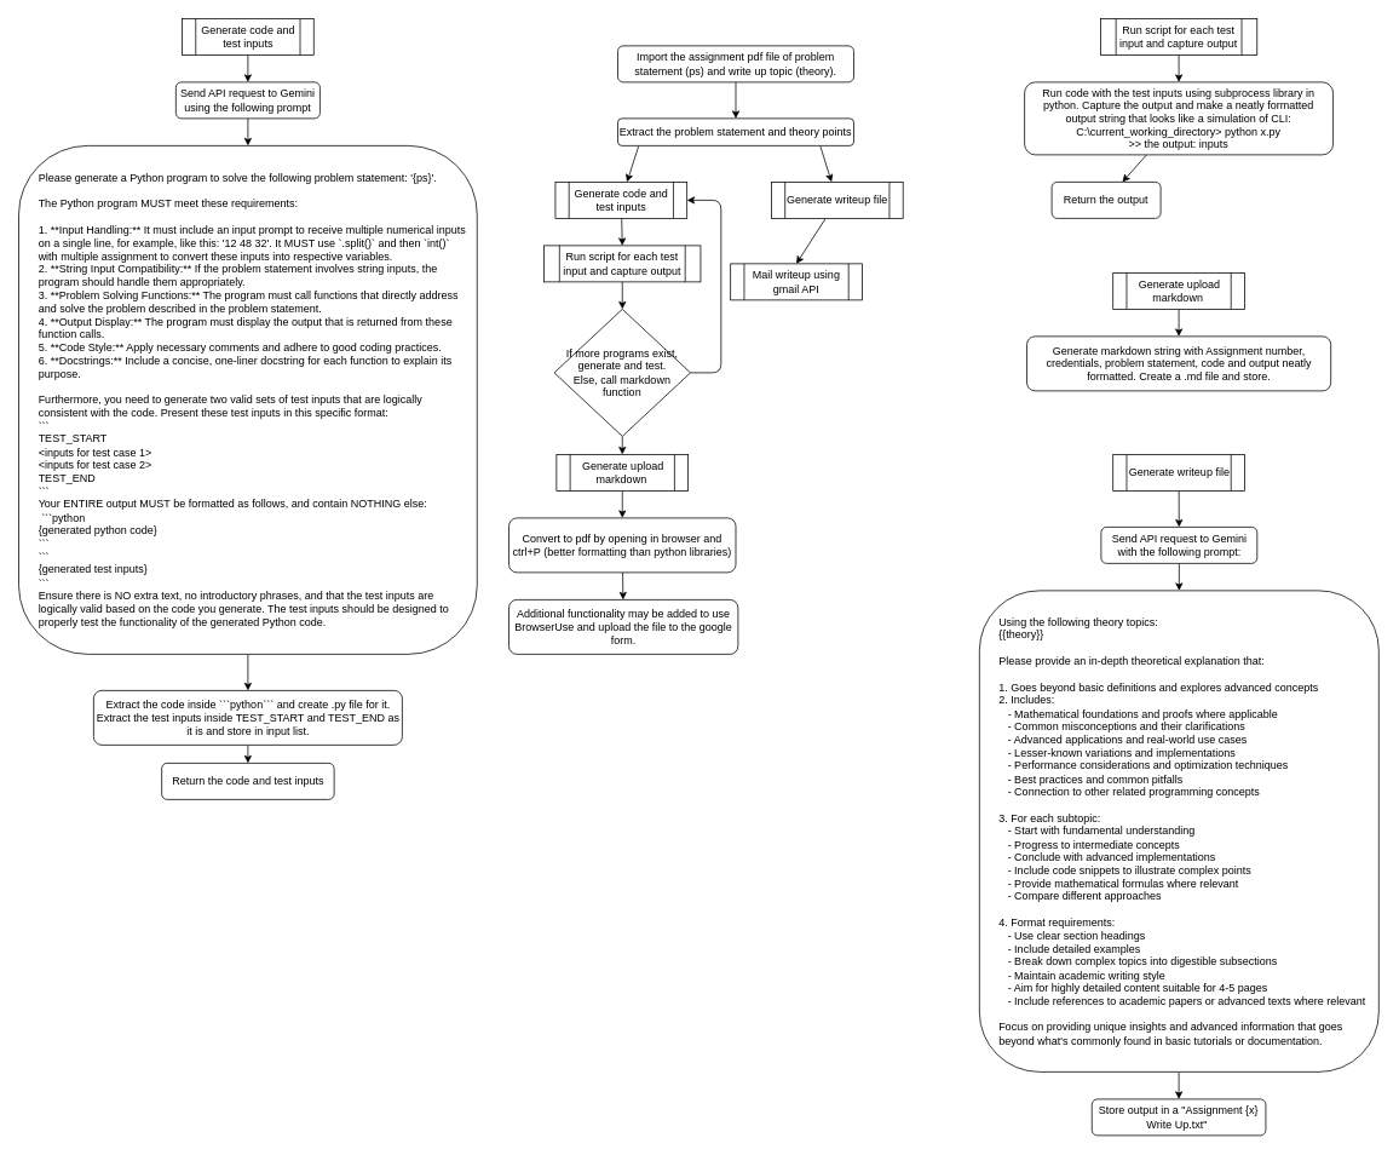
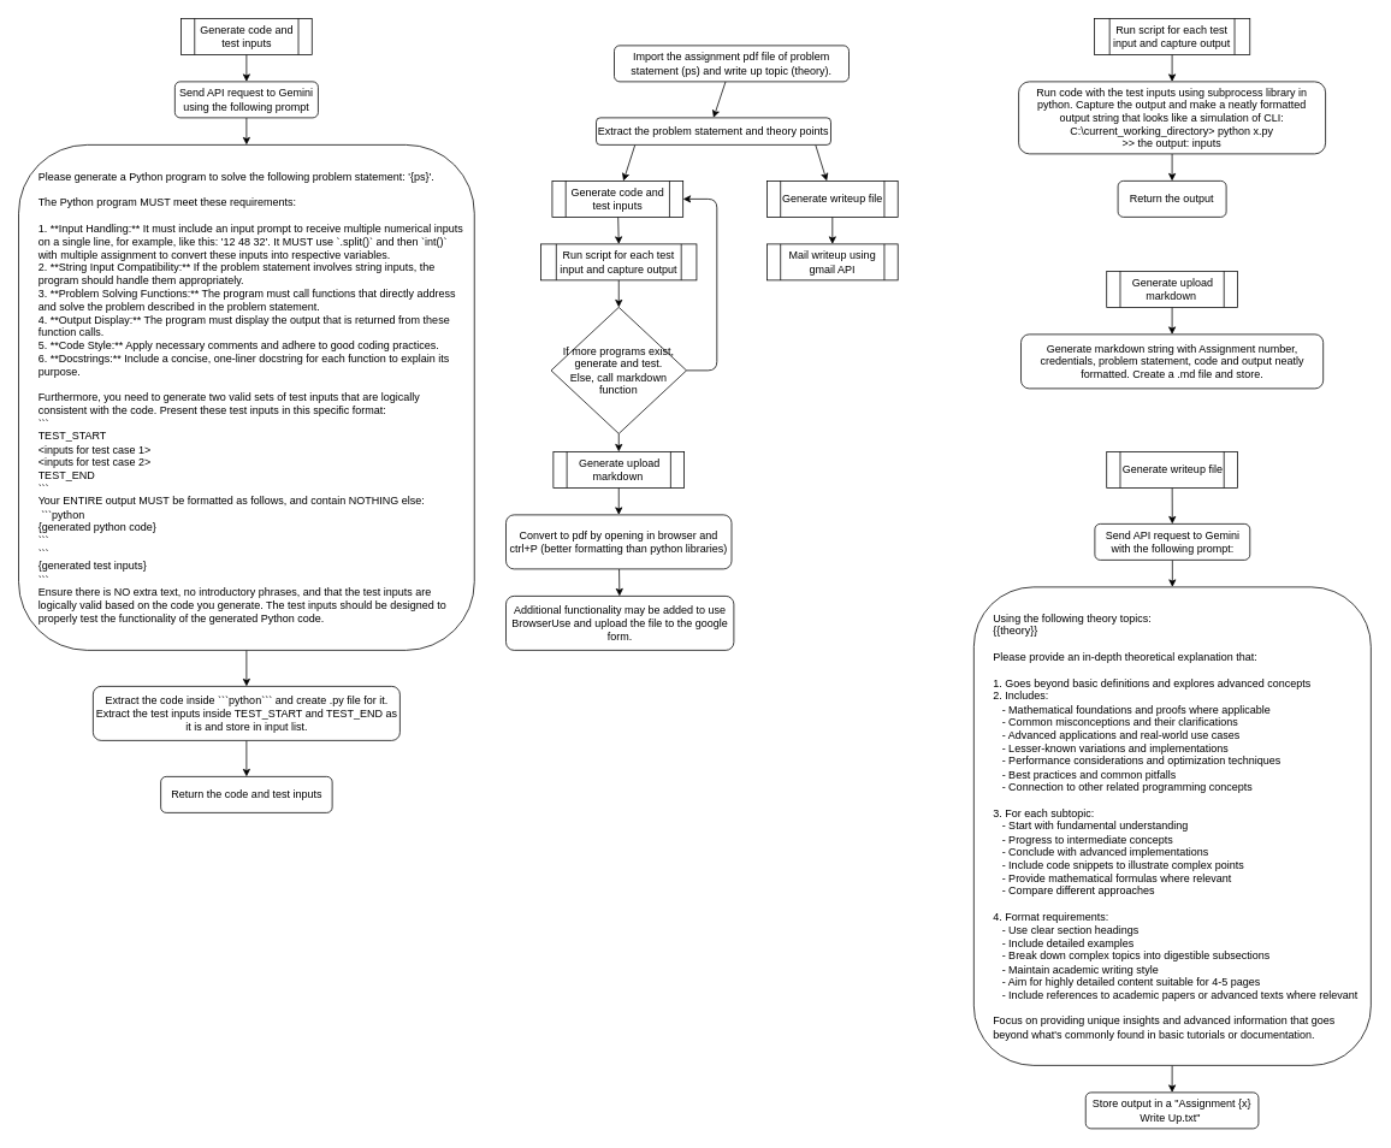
  <mxCell id="0" />
  <mxCell id="1" parent="0" />
  <mxCell id="2" value="" style="edgeStyle=none;html=1;" parent="1" source="4" target="14" edge="1"><mxGeometry relative="1" as="geometry"><Array as="points"><mxPoint x="703" y="160" /></Array></mxGeometry></mxCell>
  <mxCell id="3" value="" style="edgeStyle=none;html=1;" parent="1" source="4" target="16" edge="1"><mxGeometry relative="1" as="geometry"><Array as="points"><mxPoint x="903" y="160" /></Array></mxGeometry></mxCell>
- <mxCell id="4" value="Extract the problem statement and theory points" style="rounded=1;whiteSpace=wrap;html=1;fontSize=12;glass=0;strokeWidth=1;shadow=0;" parent="1" vertex="1"><mxGeometry x="680" y="130" width="260" height="30" as="geometry" /></mxCell>
+ <mxCell id="4" value="Extract the problem statement and theory points" style="rounded=1;whiteSpace=wrap;html=1;fontSize=12;glass=0;strokeWidth=1;shadow=0;" parent="1" vertex="1"><mxGeometry x="660" y="130" width="260" height="30" as="geometry" /></mxCell>
  <mxCell id="5" value="" style="edgeStyle=none;html=1;" parent="1" source="6" target="30" edge="1"><mxGeometry relative="1" as="geometry" /></mxCell>
  <mxCell id="6" value="Extract the code inside ```python``` and create .py file for it. Extract the test inputs inside TEST_START and TEST_END as it is and store in input list." style="rounded=1;whiteSpace=wrap;html=1;" parent="1" vertex="1"><mxGeometry x="102.51" y="760" width="340" height="60" as="geometry" /></mxCell>
  <mxCell id="7" value="" style="edgeStyle=none;html=1;" parent="1" source="8" target="33" edge="1"><mxGeometry relative="1" as="geometry" /></mxCell>
  <mxCell id="8" value="&lt;span style=&quot;background-color: transparent;&quot;&gt;Run code with the test inputs using subprocess library in python.&amp;nbsp;&lt;/span&gt;&lt;span style=&quot;background-color: transparent;&quot;&gt;Capture the output and make a neatly formatted output string that looks like&amp;nbsp;&lt;/span&gt;&lt;span style=&quot;background-color: transparent;&quot;&gt;a simulation of CLI:&lt;/span&gt;&lt;div&gt;&lt;div&gt;&lt;span style=&quot;background-color: transparent;&quot;&gt;C:\current_working_directory&amp;gt; python x.py&lt;/span&gt;&lt;div&gt;&amp;gt;&amp;gt; the output: inputs&lt;/div&gt;&lt;/div&gt;&lt;/div&gt;" style="rounded=1;whiteSpace=wrap;html=1;spacingLeft=5;spacingRight=5;" parent="1" vertex="1"><mxGeometry x="1128.13" y="90" width="339.99" height="80" as="geometry" /></mxCell>
  <mxCell id="9" value="Generate markdown string with Assignment number, credentials, problem statement, code and output neatly formatted. Create a .md file and store." style="rounded=1;whiteSpace=wrap;html=1;" parent="1" vertex="1"><mxGeometry x="1130.7" y="370" width="334.87" height="60" as="geometry" /></mxCell>
  <mxCell id="10" value="Additional functionality may be added to use BrowserUse and upload the file to the google form." style="rounded=1;whiteSpace=wrap;html=1;" parent="1" vertex="1"><mxGeometry x="560" y="660" width="252.5" height="60" as="geometry" /></mxCell>
  <mxCell id="11" value="" style="edgeStyle=none;html=1;" parent="1" source="12" target="43" edge="1"><mxGeometry relative="1" as="geometry" /></mxCell>
  <mxCell id="12" value="&lt;div&gt;Using the following theory topics:&lt;/div&gt;&lt;div&gt;{{theory}}&lt;/div&gt;&lt;div&gt;&lt;br&gt;&lt;/div&gt;&lt;div&gt;Please provide an in-depth theoretical explanation that:&lt;/div&gt;&lt;div&gt;&lt;br&gt;&lt;/div&gt;&lt;div&gt;1. Goes beyond basic definitions and explores advanced concepts&lt;/div&gt;&lt;div&gt;2. Includes:&lt;/div&gt;&lt;div&gt;&amp;nbsp; &amp;nbsp;- Mathematical foundations and proofs where applicable&lt;/div&gt;&lt;div&gt;&amp;nbsp; &amp;nbsp;- Common misconceptions and their clarifications&lt;/div&gt;&lt;div&gt;&amp;nbsp; &amp;nbsp;- Advanced applications and real-world use cases&lt;/div&gt;&lt;div&gt;&amp;nbsp; &amp;nbsp;- Lesser-known variations and implementations&lt;/div&gt;&lt;div&gt;&amp;nbsp; &amp;nbsp;- Performance considerations and optimization techniques&lt;/div&gt;&lt;div&gt;&amp;nbsp; &amp;nbsp;- Best practices and common pitfalls&lt;/div&gt;&lt;div&gt;&amp;nbsp; &amp;nbsp;- Connection to other related programming concepts&lt;/div&gt;&lt;div&gt;&lt;br&gt;&lt;/div&gt;&lt;div&gt;3. For each subtopic:&lt;/div&gt;&lt;div&gt;&amp;nbsp; &amp;nbsp;- Start with fundamental understanding&lt;/div&gt;&lt;div&gt;&amp;nbsp; &amp;nbsp;- Progress to intermediate concepts&lt;/div&gt;&lt;div&gt;&amp;nbsp; &amp;nbsp;- Conclude with advanced implementations&lt;/div&gt;&lt;div&gt;&amp;nbsp; &amp;nbsp;- Include code snippets to illustrate complex points&lt;/div&gt;&lt;div&gt;&amp;nbsp; &amp;nbsp;- Provide mathematical formulas where relevant&lt;/div&gt;&lt;div&gt;&amp;nbsp; &amp;nbsp;- Compare different approaches&lt;/div&gt;&lt;div&gt;&lt;br&gt;&lt;/div&gt;&lt;div&gt;4. Format requirements:&lt;/div&gt;&lt;div&gt;&amp;nbsp; &amp;nbsp;- Use clear section headings&lt;/div&gt;&lt;div&gt;&amp;nbsp; &amp;nbsp;- Include detailed examples&lt;/div&gt;&lt;div&gt;&amp;nbsp; &amp;nbsp;- Break down complex topics into digestible subsections&lt;/div&gt;&lt;div&gt;&amp;nbsp; &amp;nbsp;- Maintain academic writing style&lt;/div&gt;&lt;div&gt;&amp;nbsp; &amp;nbsp;- Aim for highly detailed content suitable for 4-5 pages&lt;/div&gt;&lt;div&gt;&amp;nbsp; &amp;nbsp;- Include references to academic papers or advanced texts where relevant&lt;/div&gt;&lt;div&gt;&lt;br&gt;&lt;/div&gt;&lt;div&gt;Focus on providing unique insights and advanced information that goes beyond what's commonly found in basic tutorials or documentation.&lt;/div&gt;" style="rounded=1;whiteSpace=wrap;html=1;align=left;spacingLeft=20;" parent="1" vertex="1"><mxGeometry x="1078.45" y="650" width="440" height="530" as="geometry" /></mxCell>
  <mxCell id="13" value="" style="edgeStyle=none;html=1;entryX=0.5;entryY=0;entryDx=0;entryDy=0;" parent="1" source="14" target="18" edge="1"><mxGeometry relative="1" as="geometry" /></mxCell>
  <mxCell id="14" value="Generate code and test inputs" style="shape=process;whiteSpace=wrap;html=1;backgroundOutline=1;" parent="1" vertex="1"><mxGeometry x="611.25" y="200" width="145" height="40" as="geometry" /></mxCell>
  <mxCell id="15" value="" style="edgeStyle=none;html=1;entryX=0.5;entryY=0;entryDx=0;entryDy=0;" parent="1" source="16" target="23" edge="1"><mxGeometry relative="1" as="geometry"><mxPoint x="781.75" y="390" as="targetPoint" /></mxGeometry></mxCell>
  <mxCell id="16" value="Generate writeup file" style="shape=process;whiteSpace=wrap;html=1;backgroundOutline=1;" parent="1" vertex="1"><mxGeometry x="849.25" y="200" width="145" height="40" as="geometry" /></mxCell>
  <mxCell id="17" value="" style="edgeStyle=none;html=1;" parent="1" source="18" target="36" edge="1"><mxGeometry relative="1" as="geometry" /></mxCell>
  <mxCell id="18" value="Run script for each test input and capture output" style="shape=process;whiteSpace=wrap;html=1;backgroundOutline=1;" parent="1" vertex="1"><mxGeometry x="598.75" y="270" width="172.5" height="40" as="geometry" /></mxCell>
  <mxCell id="19" value="" style="edgeStyle=none;html=1;" parent="1" source="20" target="22" edge="1"><mxGeometry relative="1" as="geometry" /></mxCell>
  <mxCell id="20" value="Generate upload markdown&amp;nbsp;" style="shape=process;whiteSpace=wrap;html=1;backgroundOutline=1;" parent="1" vertex="1"><mxGeometry x="612.5" y="500" width="145" height="40" as="geometry" /></mxCell>
  <mxCell id="21" value="" style="edgeStyle=none;html=1;" edge="1" parent="1" source="22" target="10"><mxGeometry relative="1" as="geometry" /></mxCell>
  <mxCell id="22" value="Convert to pdf by opening in browser and ctrl+P (better formatting than python libraries)" style="rounded=1;whiteSpace=wrap;html=1;" parent="1" vertex="1"><mxGeometry x="560" y="570" width="250" height="60" as="geometry" /></mxCell>
- <mxCell id="23" value="Mail writeup using gmail API" style="shape=process;whiteSpace=wrap;html=1;backgroundOutline=1;" parent="1" vertex="1"><mxGeometry x="804.25" y="290" width="145" height="40" as="geometry" /></mxCell>
+ <mxCell id="23" value="Mail writeup using gmail API" style="shape=process;whiteSpace=wrap;html=1;backgroundOutline=1;" parent="1" vertex="1"><mxGeometry x="849.25" y="270" width="145" height="40" as="geometry" /></mxCell>
  <mxCell id="24" value="" style="edgeStyle=none;html=1;entryX=0.5;entryY=0;entryDx=0;entryDy=0;" parent="1" source="25" target="27" edge="1"><mxGeometry relative="1" as="geometry" /></mxCell>
  <mxCell id="25" value="Generate code and test inputs" style="shape=process;whiteSpace=wrap;html=1;backgroundOutline=1;" parent="1" vertex="1"><mxGeometry x="200" y="20" width="145" height="40" as="geometry" /></mxCell>
  <mxCell id="26" value="" style="edgeStyle=none;html=1;" parent="1" source="27" target="29" edge="1"><mxGeometry relative="1" as="geometry" /></mxCell>
  <mxCell id="27" value="Send API request to Gemini using the following prompt" style="rounded=1;whiteSpace=wrap;html=1;" parent="1" vertex="1"><mxGeometry x="193.13" y="90" width="158.75" height="40" as="geometry" /></mxCell>
  <mxCell id="28" value="" style="edgeStyle=none;html=1;" parent="1" source="29" target="6" edge="1"><mxGeometry relative="1" as="geometry" /></mxCell>
  <mxCell id="29" value="Please generate a Python program to solve the following problem statement: '{ps}'.&lt;br&gt;&lt;br&gt;The Python program MUST meet these requirements:&lt;br&gt;&lt;br&gt;1.  **Input Handling:**  It must include an input prompt to receive multiple numerical inputs on a single line, for example, like this: '12 48 32'.  It MUST use `.split()` and then `int()` with multiple assignment to convert these inputs into respective variables.&lt;br&gt;2.  **String Input Compatibility:** If the problem statement involves string inputs, the program should handle them appropriately.&lt;br&gt;3.  **Problem Solving Functions:**  The program must call functions that directly address and solve the problem described in the problem statement.&lt;br&gt;4.  **Output Display:**  The program must display the output that is returned from these function calls.&lt;br&gt;5.  **Code Style:**  Apply necessary comments and adhere to good coding practices.&lt;br&gt;6.  **Docstrings:** Include a concise, one-liner docstring for each function to explain its purpose.&lt;br&gt;&lt;br&gt;Furthermore, you need to generate two valid sets of test inputs that are logically consistent with the code. Present these test inputs in this specific format:&lt;div&gt;```&lt;/div&gt;&lt;div&gt;TEST_START&amp;nbsp;&lt;/div&gt;&lt;div&gt;&amp;lt;inputs for test case 1&amp;gt;&amp;nbsp;&lt;/div&gt;&lt;div&gt;&amp;lt;inputs for test case 2&amp;gt;&amp;nbsp;&lt;/div&gt;&lt;div&gt;TEST_END&lt;br&gt;&lt;/div&gt;&lt;div&gt;```&lt;/div&gt;&lt;div&gt;Your ENTIRE output MUST be formatted as follows, and contain NOTHING else:&amp;nbsp;&lt;/div&gt;&lt;div&gt;&amp;nbsp;```python&amp;nbsp;&lt;/div&gt;&lt;div&gt;{generated python code}&amp;nbsp;&lt;/div&gt;&lt;div&gt;```&lt;br&gt;&lt;/div&gt;&lt;div&gt;```&lt;/div&gt;&lt;div&gt;{generated test inputs}&lt;/div&gt;&lt;div&gt;```&lt;/div&gt;&lt;div&gt;Ensure there is NO extra text, no introductory phrases, and that the test inputs are logically valid based on the code you generate.  The test inputs should be designed to properly test the functionality of the generated Python code.&lt;br&gt;&lt;/div&gt;" style="rounded=1;whiteSpace=wrap;html=1;align=left;spacingLeft=20;spacing=2;spacingRight=10;" parent="1" vertex="1"><mxGeometry x="20" y="160" width="505" height="560" as="geometry" /></mxCell>
- <mxCell id="30" value="Return the code and test inputs" style="rounded=1;whiteSpace=wrap;html=1;" parent="1" vertex="1"><mxGeometry x="177.5" y="840" width="190" height="40" as="geometry" /></mxCell>
+ <mxCell id="30" value="Return the code and test inputs" style="rounded=1;whiteSpace=wrap;html=1;" parent="1" vertex="1"><mxGeometry x="177.5" y="860" width="190" height="40" as="geometry" /></mxCell>
  <mxCell id="31" value="" style="edgeStyle=none;html=1;" parent="1" source="32" target="8" edge="1"><mxGeometry relative="1" as="geometry" /></mxCell>
  <mxCell id="32" value="Run script for each test input and capture output" style="shape=process;whiteSpace=wrap;html=1;backgroundOutline=1;" parent="1" vertex="1"><mxGeometry x="1211.88" y="20" width="172.5" height="40" as="geometry" /></mxCell>
- <mxCell id="33" value="Return the output" style="rounded=1;whiteSpace=wrap;html=1;" parent="1" vertex="1"><mxGeometry x="1158.13" y="200" width="120" height="40" as="geometry" /></mxCell>
+ <mxCell id="33" value="Return the output" style="rounded=1;whiteSpace=wrap;html=1;" parent="1" vertex="1"><mxGeometry x="1238.13" y="200" width="120" height="40" as="geometry" /></mxCell>
  <mxCell id="34" style="edgeStyle=none;html=1;entryX=1;entryY=0.5;entryDx=0;entryDy=0;" parent="1" source="36" target="14" edge="1"><mxGeometry relative="1" as="geometry"><Array as="points"><mxPoint x="793.75" y="410" /><mxPoint x="793.75" y="220" /></Array></mxGeometry></mxCell>
  <mxCell id="35" style="edgeStyle=none;html=1;entryX=0.5;entryY=0;entryDx=0;entryDy=0;" parent="1" source="36" target="20" edge="1"><mxGeometry relative="1" as="geometry" /></mxCell>
  <mxCell id="36" value="If more programs exist, generate and test.&lt;br&gt;Else, call markdown function" style="rhombus;whiteSpace=wrap;spacingLeft=0;align=center;html=1;spacingTop=0;spacing=4;" parent="1" vertex="1"><mxGeometry x="610" y="340" width="150" height="140" as="geometry" /></mxCell>
  <mxCell id="37" value="" style="edgeStyle=none;html=1;" parent="1" source="38" target="9" edge="1"><mxGeometry relative="1" as="geometry" /></mxCell>
  <mxCell id="38" value="Generate upload markdown&amp;nbsp;" style="shape=process;whiteSpace=wrap;html=1;backgroundOutline=1;" parent="1" vertex="1"><mxGeometry x="1225.63" y="300" width="145" height="40" as="geometry" /></mxCell>
  <mxCell id="39" value="" style="edgeStyle=none;html=1;" parent="1" source="40" target="42" edge="1"><mxGeometry relative="1" as="geometry" /></mxCell>
  <mxCell id="40" value="Generate writeup file" style="shape=process;whiteSpace=wrap;html=1;backgroundOutline=1;" parent="1" vertex="1"><mxGeometry x="1225.63" y="500" width="145" height="40" as="geometry" /></mxCell>
  <mxCell id="41" value="" style="edgeStyle=none;html=1;" parent="1" source="42" target="12" edge="1"><mxGeometry relative="1" as="geometry" /></mxCell>
  <mxCell id="42" value="Send API request to Gemini with the following prompt:" style="rounded=1;whiteSpace=wrap;html=1;" parent="1" vertex="1"><mxGeometry x="1212.51" y="580" width="171.87" height="40" as="geometry" /></mxCell>
  <mxCell id="43" value="Store output in a &quot;Assignment {x} Write Up.txt&quot;&amp;nbsp;" style="rounded=1;whiteSpace=wrap;html=1;" parent="1" vertex="1"><mxGeometry x="1202.35" y="1210" width="191.55" height="40" as="geometry" /></mxCell>
  <mxCell id="44" style="edgeStyle=none;html=1;entryX=0.5;entryY=0;entryDx=0;entryDy=0;" edge="1" parent="1" source="45" target="4"><mxGeometry relative="1" as="geometry" /></mxCell>
  <mxCell id="45" value="&lt;span style=&quot;color: rgb(0, 0, 0);&quot;&gt;Import the assignment pdf file of problem statement (ps) and write up topic (theory).&lt;/span&gt;" style="rounded=1;whiteSpace=wrap;html=1;" vertex="1" parent="1"><mxGeometry x="680" y="50" width="260" height="40" as="geometry" /></mxCell>
